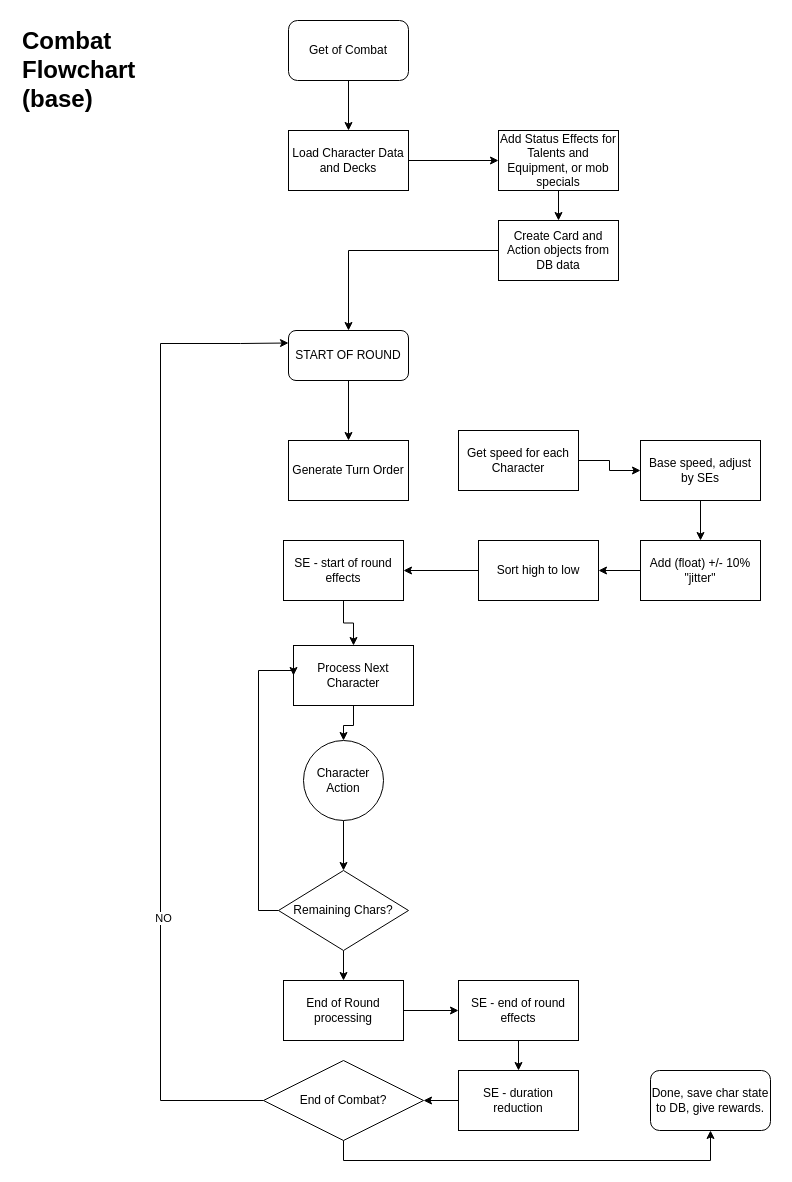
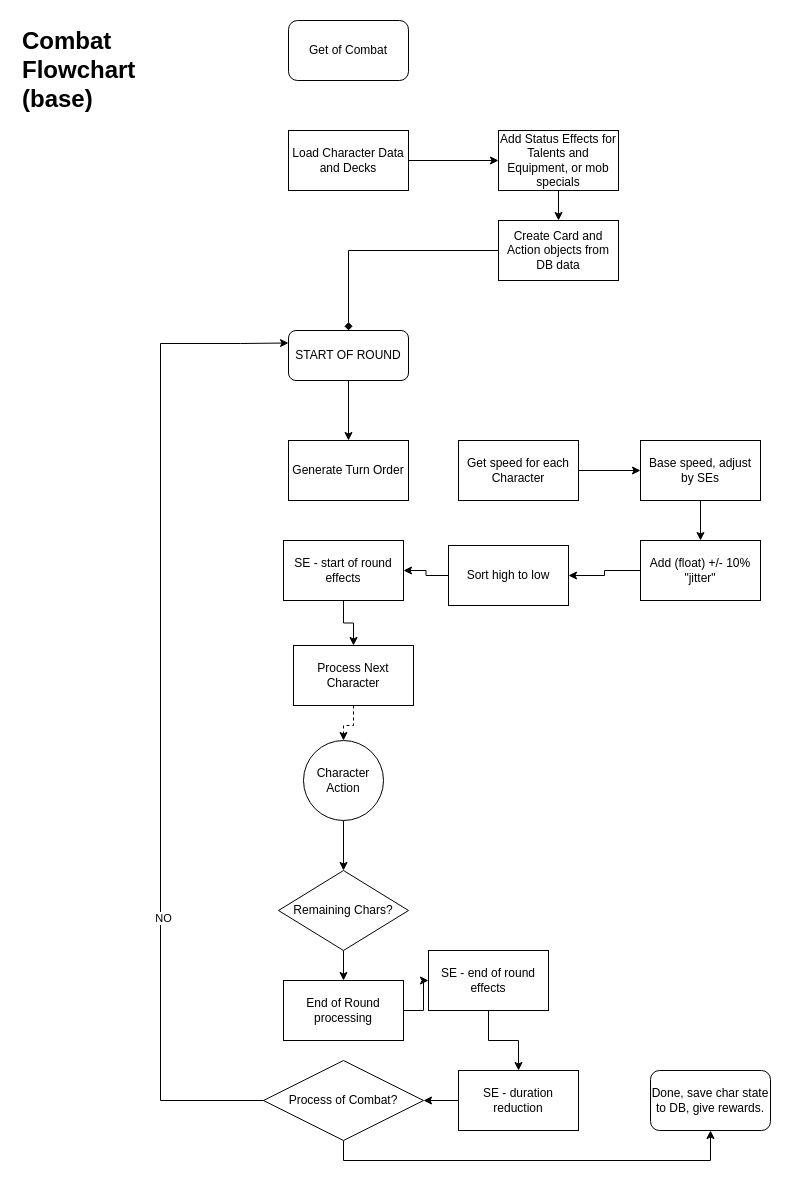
  <mxCell id="0" />
  <mxCell id="1" parent="0" />
  <mxCell id="2" style="edgeStyle=orthogonalEdgeStyle;rounded=0;orthogonalLoop=1;jettySize=auto;html=1;entryX=0;entryY=0.5;entryDx=0;entryDy=0;" parent="1" source="3" target="8" edge="1"><mxGeometry relative="1" as="geometry" /></mxCell>
  <mxCell id="3" value="Load Character Data and Decks" style="rounded=0;whiteSpace=wrap;html=1;" parent="1" vertex="1"><mxGeometry x="288" y="130" width="120" height="60" as="geometry" /></mxCell>
  <mxCell id="4" value="&lt;h1 style=&quot;margin-top: 0px;&quot;&gt;Combat Flowchart (base)&lt;/h1&gt;" style="text;html=1;whiteSpace=wrap;overflow=hidden;rounded=0;" parent="1" vertex="1"><mxGeometry x="20" y="20" width="180" height="120" as="geometry" /></mxCell>
- <mxCell id="5" style="edgeStyle=orthogonalEdgeStyle;rounded=0;orthogonalLoop=1;jettySize=auto;html=1;entryX=0.5;entryY=0;entryDx=0;entryDy=0;" parent="1" source="6" target="3" edge="1"><mxGeometry relative="1" as="geometry" /></mxCell>
  <mxCell id="6" value="Get of Combat" style="rounded=1;whiteSpace=wrap;html=1;" parent="1" vertex="1"><mxGeometry x="288" y="20" width="120" height="60" as="geometry" /></mxCell>
  <mxCell id="7" style="edgeStyle=orthogonalEdgeStyle;rounded=0;orthogonalLoop=1;jettySize=auto;html=1;entryX=0.5;entryY=0;entryDx=0;entryDy=0;" parent="1" source="8" target="10" edge="1"><mxGeometry relative="1" as="geometry" /></mxCell>
  <mxCell id="8" value="Add Status Effects for Talents and Equipment, or mob specials" style="rounded=0;whiteSpace=wrap;html=1;" parent="1" vertex="1"><mxGeometry x="498" y="130" width="120" height="60" as="geometry" /></mxCell>
- <mxCell id="9" style="edgeStyle=orthogonalEdgeStyle;rounded=0;orthogonalLoop=1;jettySize=auto;html=1;entryX=0.5;entryY=0;entryDx=0;entryDy=0;" edge="1" parent="1" source="10" target="12"><mxGeometry relative="1" as="geometry" /></mxCell>
+ <mxCell id="9" style="edgeStyle=orthogonalEdgeStyle;rounded=0;orthogonalLoop=1;jettySize=auto;html=1;entryX=0.5;entryY=0;entryDx=0;entryDy=0;endArrow=diamond;" edge="1" parent="1" source="10" target="12"><mxGeometry relative="1" as="geometry" /></mxCell>
  <mxCell id="10" value="Create Card and Action objects from DB data" style="rounded=0;whiteSpace=wrap;html=1;" parent="1" vertex="1"><mxGeometry x="498" y="220" width="120" height="60" as="geometry" /></mxCell>
  <mxCell id="11" style="edgeStyle=orthogonalEdgeStyle;rounded=0;orthogonalLoop=1;jettySize=auto;html=1;" parent="1" source="12" target="13" edge="1"><mxGeometry relative="1" as="geometry" /></mxCell>
  <mxCell id="12" value="START OF ROUND" style="rounded=1;whiteSpace=wrap;html=1;" parent="1" vertex="1"><mxGeometry x="288" y="330" width="120" height="50" as="geometry" /></mxCell>
  <mxCell id="13" value="Generate Turn Order" style="rounded=0;whiteSpace=wrap;html=1;" parent="1" vertex="1"><mxGeometry x="288" y="440" width="120" height="60" as="geometry" /></mxCell>
  <mxCell id="14" style="edgeStyle=orthogonalEdgeStyle;rounded=0;orthogonalLoop=1;jettySize=auto;html=1;entryX=0;entryY=0.5;entryDx=0;entryDy=0;" parent="1" source="15" target="17" edge="1"><mxGeometry relative="1" as="geometry" /></mxCell>
- <mxCell id="15" value="Get speed for each Character" style="rounded=0;whiteSpace=wrap;html=1;" parent="1" vertex="1"><mxGeometry x="458" y="430" width="120" height="60" as="geometry" /></mxCell>
+ <mxCell id="15" value="Get speed for each Character" style="rounded=0;whiteSpace=wrap;html=1;" parent="1" vertex="1"><mxGeometry x="458" y="440" width="120" height="60" as="geometry" /></mxCell>
  <mxCell id="16" style="edgeStyle=orthogonalEdgeStyle;rounded=0;orthogonalLoop=1;jettySize=auto;html=1;entryX=0.5;entryY=0;entryDx=0;entryDy=0;" parent="1" source="17" target="19" edge="1"><mxGeometry relative="1" as="geometry" /></mxCell>
  <mxCell id="17" value="Base speed, adjust by SEs" style="rounded=0;whiteSpace=wrap;html=1;" parent="1" vertex="1"><mxGeometry x="640" y="440" width="120" height="60" as="geometry" /></mxCell>
  <mxCell id="18" style="edgeStyle=orthogonalEdgeStyle;rounded=0;orthogonalLoop=1;jettySize=auto;html=1;entryX=1;entryY=0.5;entryDx=0;entryDy=0;" parent="1" source="19" target="21" edge="1"><mxGeometry relative="1" as="geometry" /></mxCell>
  <mxCell id="19" value="Add (float) +/- 10% &quot;jitter&quot;" style="rounded=0;whiteSpace=wrap;html=1;" parent="1" vertex="1"><mxGeometry x="640" y="540" width="120" height="60" as="geometry" /></mxCell>
  <mxCell id="20" style="edgeStyle=orthogonalEdgeStyle;rounded=0;orthogonalLoop=1;jettySize=auto;html=1;entryX=1;entryY=0.5;entryDx=0;entryDy=0;" parent="1" source="21" target="41" edge="1"><mxGeometry relative="1" as="geometry" /></mxCell>
- <mxCell id="21" value="Sort high to low" style="rounded=0;whiteSpace=wrap;html=1;" parent="1" vertex="1"><mxGeometry x="478" y="540" width="120" height="60" as="geometry" /></mxCell>
- <mxCell id="22" style="edgeStyle=orthogonalEdgeStyle;rounded=0;orthogonalLoop=1;jettySize=auto;html=1;entryX=0.5;entryY=0;entryDx=0;entryDy=0;" edge="1" parent="1" source="23" target="25"><mxGeometry relative="1" as="geometry" /></mxCell>
+ <mxCell id="21" value="Sort high to low" style="rounded=0;whiteSpace=wrap;html=1;" parent="1" vertex="1"><mxGeometry x="448" y="545" width="120" height="60" as="geometry" /></mxCell>
+ <mxCell id="22" style="edgeStyle=orthogonalEdgeStyle;rounded=0;orthogonalLoop=1;jettySize=auto;html=1;entryX=0.5;entryY=0;entryDx=0;entryDy=0;dashed=1;" edge="1" parent="1" source="23" target="25"><mxGeometry relative="1" as="geometry" /></mxCell>
  <mxCell id="23" value="Process Next Character" style="rounded=0;whiteSpace=wrap;html=1;" parent="1" vertex="1"><mxGeometry x="293" y="645" width="120" height="60" as="geometry" /></mxCell>
  <mxCell id="24" style="edgeStyle=orthogonalEdgeStyle;rounded=0;orthogonalLoop=1;jettySize=auto;html=1;entryX=0.5;entryY=0;entryDx=0;entryDy=0;" edge="1" parent="1" source="25" target="28"><mxGeometry relative="1" as="geometry" /></mxCell>
  <mxCell id="25" value="Character Action" style="ellipse;whiteSpace=wrap;html=1;aspect=fixed;" parent="1" vertex="1"><mxGeometry x="303" y="740" width="80" height="80" as="geometry" /></mxCell>
  <mxCell id="26" style="edgeStyle=orthogonalEdgeStyle;rounded=0;orthogonalLoop=1;jettySize=auto;html=1;entryX=0.5;entryY=0;entryDx=0;entryDy=0;" parent="1" source="28" target="30" edge="1"><mxGeometry relative="1" as="geometry" /></mxCell>
- <mxCell id="27" style="edgeStyle=orthogonalEdgeStyle;rounded=0;orthogonalLoop=1;jettySize=auto;html=1;entryX=0;entryY=0.5;entryDx=0;entryDy=0;" edge="1" parent="1" source="28" target="23"><mxGeometry relative="1" as="geometry"><Array as="points"><mxPoint x="258" y="910" /><mxPoint x="258" y="670" /></Array></mxGeometry></mxCell>
  <mxCell id="28" value="Remaining Chars?" style="rhombus;whiteSpace=wrap;html=1;" parent="1" vertex="1"><mxGeometry x="278" y="870" width="130" height="80" as="geometry" /></mxCell>
  <mxCell id="29" style="edgeStyle=orthogonalEdgeStyle;rounded=0;orthogonalLoop=1;jettySize=auto;html=1;entryX=0;entryY=0.5;entryDx=0;entryDy=0;" parent="1" source="30" target="32" edge="1"><mxGeometry relative="1" as="geometry" /></mxCell>
  <mxCell id="30" value="End of Round processing" style="rounded=0;whiteSpace=wrap;html=1;" parent="1" vertex="1"><mxGeometry x="283" y="980" width="120" height="60" as="geometry" /></mxCell>
  <mxCell id="31" style="edgeStyle=orthogonalEdgeStyle;rounded=0;orthogonalLoop=1;jettySize=auto;html=1;entryX=0.5;entryY=0;entryDx=0;entryDy=0;" parent="1" source="32" target="34" edge="1"><mxGeometry relative="1" as="geometry" /></mxCell>
- <mxCell id="32" value="SE - end of round effects" style="rounded=0;whiteSpace=wrap;html=1;" parent="1" vertex="1"><mxGeometry x="458" y="980" width="120" height="60" as="geometry" /></mxCell>
+ <mxCell id="32" value="SE - end of round effects" style="rounded=0;whiteSpace=wrap;html=1;" parent="1" vertex="1"><mxGeometry x="428" y="950" width="120" height="60" as="geometry" /></mxCell>
  <mxCell id="33" style="edgeStyle=orthogonalEdgeStyle;rounded=0;orthogonalLoop=1;jettySize=auto;html=1;entryX=1;entryY=0.5;entryDx=0;entryDy=0;" edge="1" parent="1" source="34" target="38"><mxGeometry relative="1" as="geometry" /></mxCell>
  <mxCell id="34" value="SE - duration reduction" style="rounded=0;whiteSpace=wrap;html=1;" parent="1" vertex="1"><mxGeometry x="458" y="1070" width="120" height="60" as="geometry" /></mxCell>
  <mxCell id="35" style="edgeStyle=orthogonalEdgeStyle;rounded=0;orthogonalLoop=1;jettySize=auto;html=1;entryX=0;entryY=0.25;entryDx=0;entryDy=0;exitX=0;exitY=0.5;exitDx=0;exitDy=0;" parent="1" source="38" target="12" edge="1"><mxGeometry relative="1" as="geometry"><Array as="points"><mxPoint x="160" y="1100" /><mxPoint x="160" y="343" /><mxPoint x="240" y="343" /></Array></mxGeometry></mxCell>
  <mxCell id="36" value="NO" style="edgeLabel;html=1;align=center;verticalAlign=middle;resizable=0;points=[];" parent="35" vertex="1" connectable="0"><mxGeometry x="-0.422" y="-2" relative="1" as="geometry"><mxPoint as="offset" /></mxGeometry></mxCell>
  <mxCell id="37" style="edgeStyle=orthogonalEdgeStyle;rounded=0;orthogonalLoop=1;jettySize=auto;html=1;entryX=0.5;entryY=1;entryDx=0;entryDy=0;" parent="1" source="38" target="39" edge="1"><mxGeometry relative="1" as="geometry"><Array as="points"><mxPoint x="343" y="1160" /><mxPoint x="710" y="1160" /></Array></mxGeometry></mxCell>
- <mxCell id="38" value="End of Combat?" style="rhombus;whiteSpace=wrap;html=1;" parent="1" vertex="1"><mxGeometry x="263" y="1060" width="160" height="80" as="geometry" /></mxCell>
+ <mxCell id="38" value="Process of Combat?" style="rhombus;whiteSpace=wrap;html=1;" parent="1" vertex="1"><mxGeometry x="263" y="1060" width="160" height="80" as="geometry" /></mxCell>
  <mxCell id="39" value="Done, save char state to DB, give rewards." style="rounded=1;whiteSpace=wrap;html=1;" parent="1" vertex="1"><mxGeometry x="650" y="1070" width="120" height="60" as="geometry" /></mxCell>
  <mxCell id="40" style="edgeStyle=orthogonalEdgeStyle;rounded=0;orthogonalLoop=1;jettySize=auto;html=1;entryX=0.5;entryY=0;entryDx=0;entryDy=0;" parent="1" source="41" target="23" edge="1"><mxGeometry relative="1" as="geometry" /></mxCell>
  <mxCell id="41" value="SE - start of round effects" style="rounded=0;whiteSpace=wrap;html=1;" parent="1" vertex="1"><mxGeometry x="283" y="540" width="120" height="60" as="geometry" /></mxCell>
